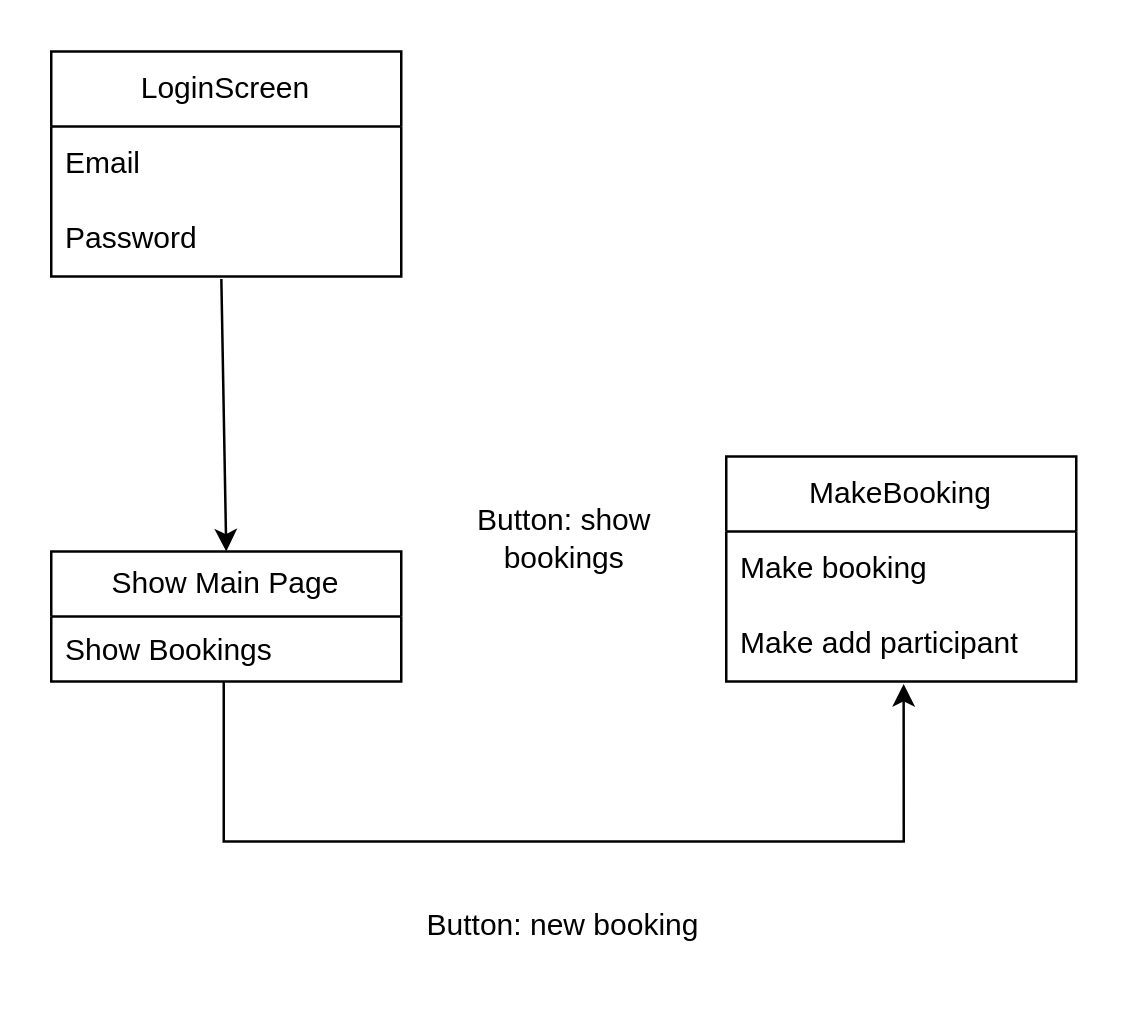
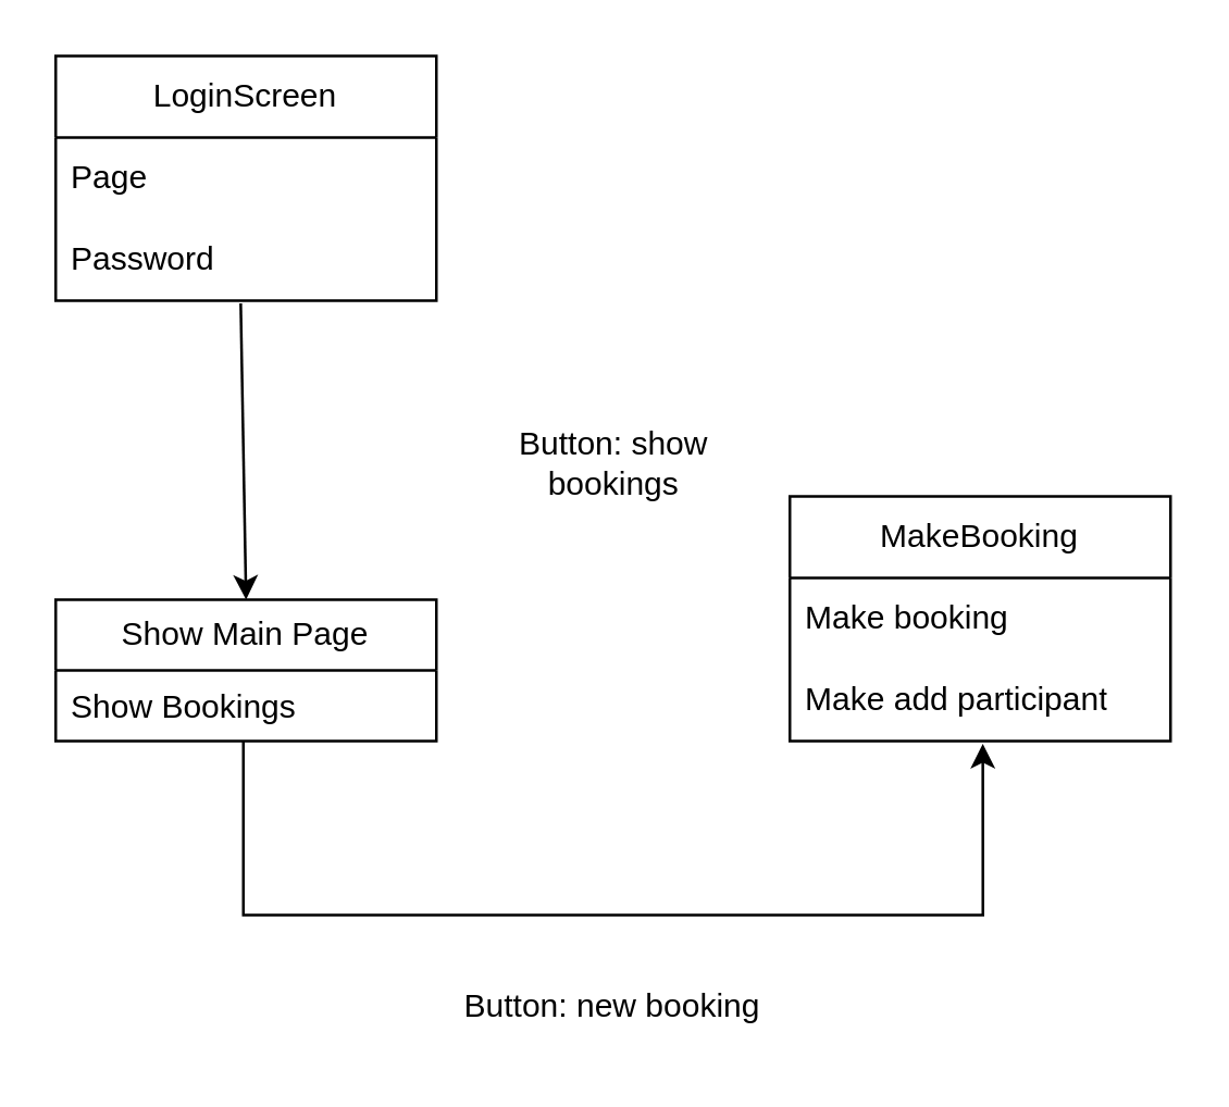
  <mxCell id="0" />
  <mxCell id="1" parent="0" />
  <mxCell id="2" value="LoginScreen" style="swimlane;fontStyle=0;childLayout=stackLayout;horizontal=1;startSize=30;horizontalStack=0;resizeParent=1;resizeParentMax=0;resizeLast=0;collapsible=1;marginBottom=0;whiteSpace=wrap;html=1;" parent="1" vertex="1"><mxGeometry x="20" y="20" width="140" height="90" as="geometry" /></mxCell>
- <mxCell id="3" value="Email" style="text;strokeColor=none;fillColor=none;align=left;verticalAlign=middle;spacingLeft=4;spacingRight=4;overflow=hidden;points=[[0,0.5],[1,0.5]];portConstraint=eastwest;rotatable=0;whiteSpace=wrap;html=1;" parent="2" vertex="1"><mxGeometry y="30" width="140" height="30" as="geometry" /></mxCell>
+ <mxCell id="3" value="Page" style="text;strokeColor=none;fillColor=none;align=left;verticalAlign=middle;spacingLeft=4;spacingRight=4;overflow=hidden;points=[[0,0.5],[1,0.5]];portConstraint=eastwest;rotatable=0;whiteSpace=wrap;html=1;" parent="2" vertex="1"><mxGeometry y="30" width="140" height="30" as="geometry" /></mxCell>
  <mxCell id="4" value="Password" style="text;strokeColor=none;fillColor=none;align=left;verticalAlign=middle;spacingLeft=4;spacingRight=4;overflow=hidden;points=[[0,0.5],[1,0.5]];portConstraint=eastwest;rotatable=0;whiteSpace=wrap;html=1;" parent="2" vertex="1"><mxGeometry y="60" width="140" height="30" as="geometry" /></mxCell>
  <mxCell id="5" value="" style="endArrow=classic;html=1;rounded=0;exitX=0.486;exitY=1.033;exitDx=0;exitDy=0;exitPerimeter=0;" parent="1" source="4" edge="1"><mxGeometry width="50" height="50" relative="1" as="geometry"><mxPoint x="40" y="270" as="sourcePoint" /><mxPoint x="90" y="220" as="targetPoint" /></mxGeometry></mxCell>
  <mxCell id="6" value="Show Main Page" style="swimlane;fontStyle=0;childLayout=stackLayout;horizontal=1;startSize=26;fillColor=none;horizontalStack=0;resizeParent=1;resizeParentMax=0;resizeLast=0;collapsible=1;marginBottom=0;whiteSpace=wrap;html=1;" parent="1" vertex="1"><mxGeometry x="20" y="220" width="140" height="52" as="geometry" /></mxCell>
  <mxCell id="7" value="Show Bookings" style="text;strokeColor=none;fillColor=none;align=left;verticalAlign=top;spacingLeft=4;spacingRight=4;overflow=hidden;rotatable=0;points=[[0,0.5],[1,0.5]];portConstraint=eastwest;whiteSpace=wrap;html=1;" parent="6" vertex="1"><mxGeometry y="26" width="140" height="26" as="geometry" /></mxCell>
  <mxCell id="8" value="MakeBooking" style="swimlane;fontStyle=0;childLayout=stackLayout;horizontal=1;startSize=30;horizontalStack=0;resizeParent=1;resizeParentMax=0;resizeLast=0;collapsible=1;marginBottom=0;whiteSpace=wrap;html=1;" vertex="1" parent="1"><mxGeometry x="290" y="182" width="140" height="90" as="geometry" /></mxCell>
  <mxCell id="9" value="Make booking" style="text;strokeColor=none;fillColor=none;align=left;verticalAlign=middle;spacingLeft=4;spacingRight=4;overflow=hidden;points=[[0,0.5],[1,0.5]];portConstraint=eastwest;rotatable=0;whiteSpace=wrap;html=1;" vertex="1" parent="8"><mxGeometry y="30" width="140" height="30" as="geometry" /></mxCell>
  <mxCell id="10" value="Make add&amp;nbsp;participant" style="text;strokeColor=none;fillColor=none;align=left;verticalAlign=middle;spacingLeft=4;spacingRight=4;overflow=hidden;points=[[0,0.5],[1,0.5]];portConstraint=eastwest;rotatable=0;whiteSpace=wrap;html=1;" vertex="1" parent="8"><mxGeometry y="60" width="140" height="30" as="geometry" /></mxCell>
  <mxCell id="11" value="Button: new booking" style="text;html=1;strokeColor=none;fillColor=none;align=center;verticalAlign=middle;whiteSpace=wrap;rounded=0;" vertex="1" parent="1"><mxGeometry x="160" y="355" width="130" height="30" as="geometry" /></mxCell>
  <mxCell id="12" value="" style="endArrow=classic;html=1;rounded=0;exitX=0.5;exitY=1.154;exitDx=0;exitDy=0;exitPerimeter=0;entryX=0.514;entryY=1.167;entryDx=0;entryDy=0;entryPerimeter=0;" edge="1" parent="1"><mxGeometry width="50" height="50" relative="1" as="geometry"><mxPoint x="89" y="272.004" as="sourcePoint" /><mxPoint x="360.96" y="273.01" as="targetPoint" /><Array as="points"><mxPoint x="89" y="336" /><mxPoint x="361" y="336" /></Array></mxGeometry></mxCell>
- <mxCell id="13" value="Button: show bookings" style="text;html=1;strokeColor=none;fillColor=none;align=center;verticalAlign=middle;whiteSpace=wrap;rounded=0;" vertex="1" parent="1"><mxGeometry x="172.5" y="200" width="105" height="30" as="geometry" /></mxCell>
+ <mxCell id="13" value="Button: show bookings" style="text;html=1;strokeColor=none;fillColor=none;align=center;verticalAlign=middle;whiteSpace=wrap;rounded=0;" vertex="1" parent="1"><mxGeometry x="172.5" y="155" width="105" height="30" as="geometry" /></mxCell>
